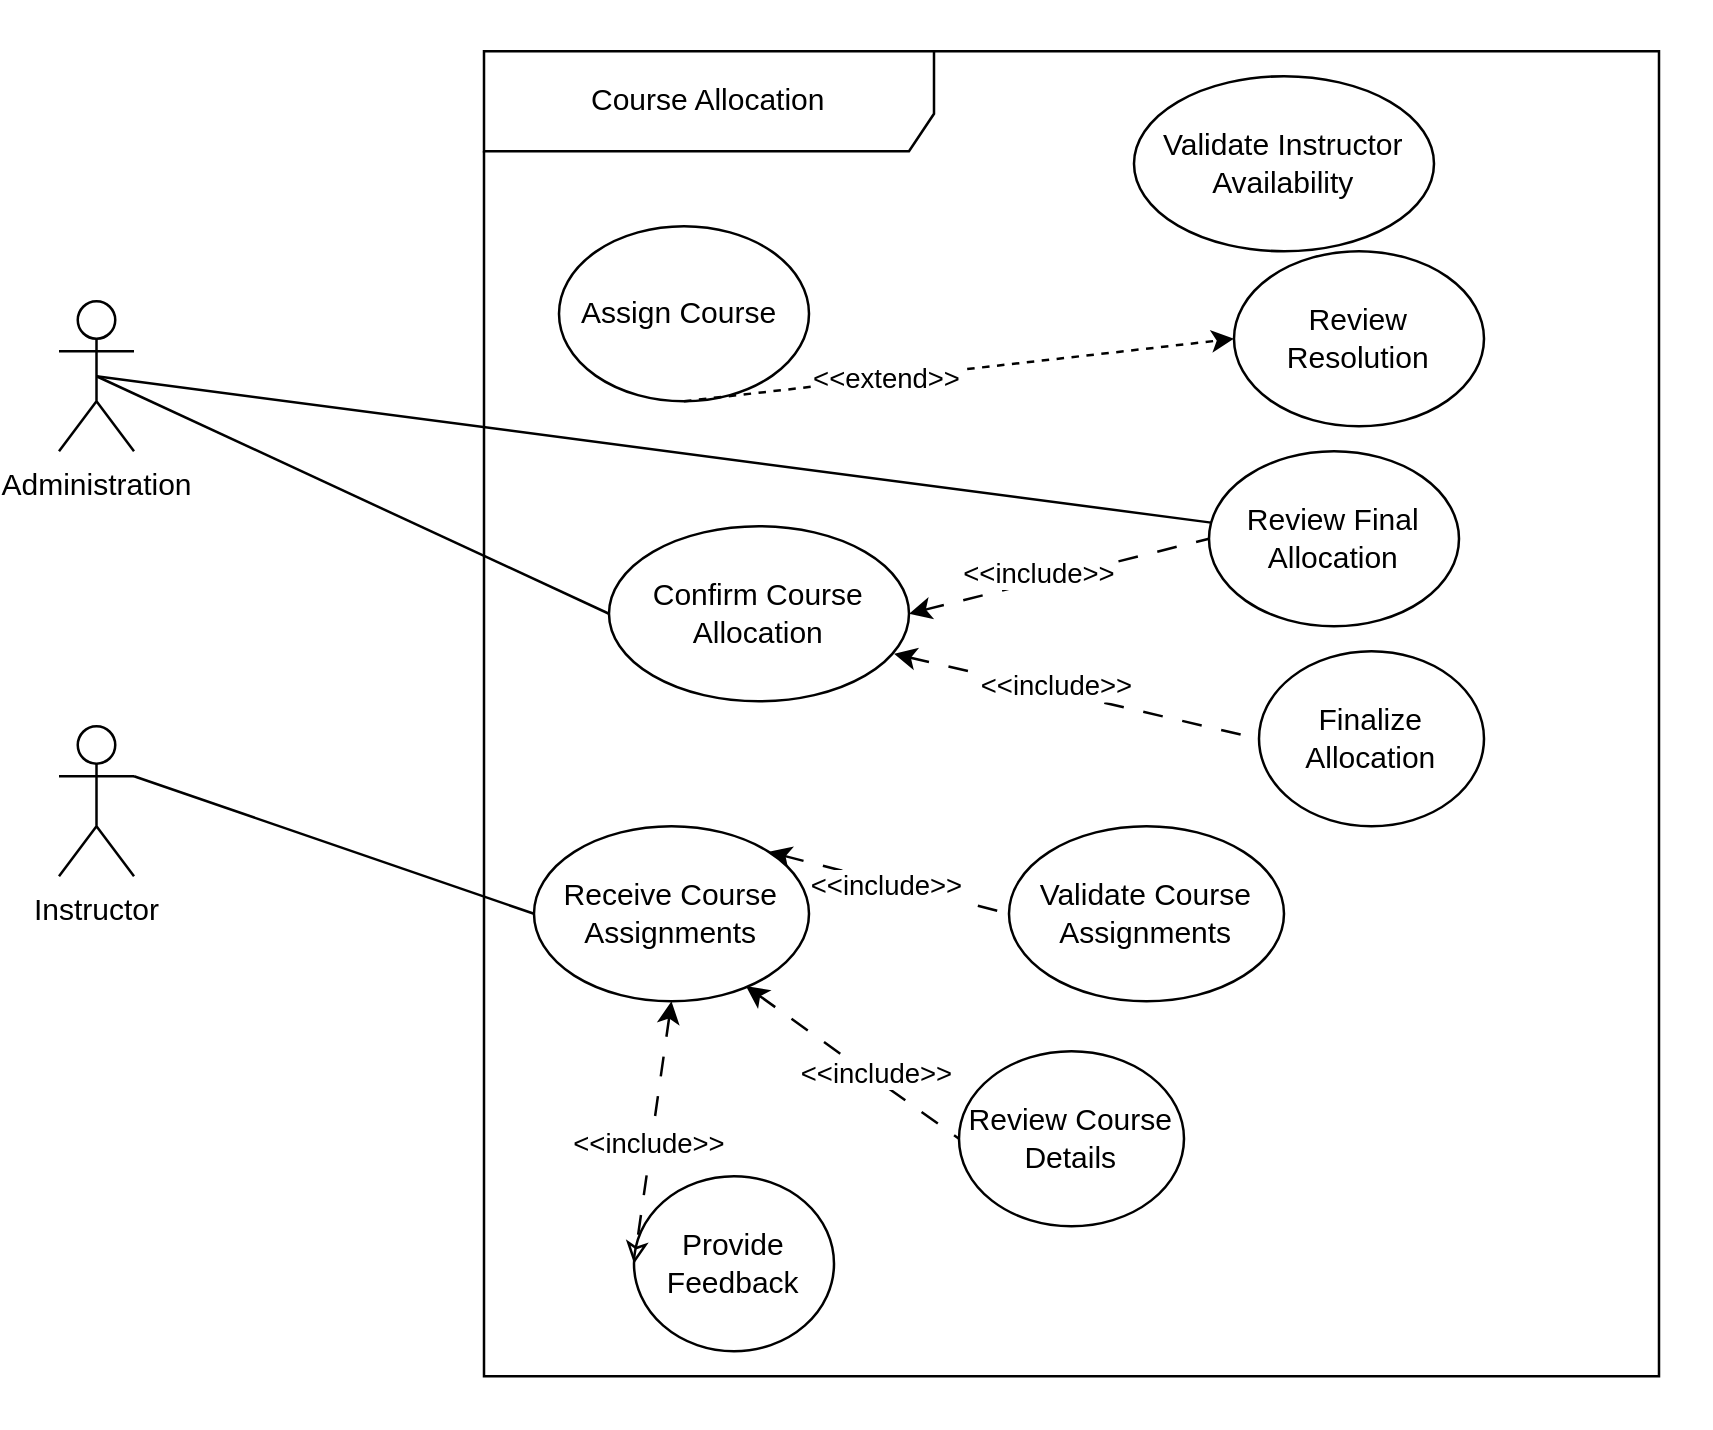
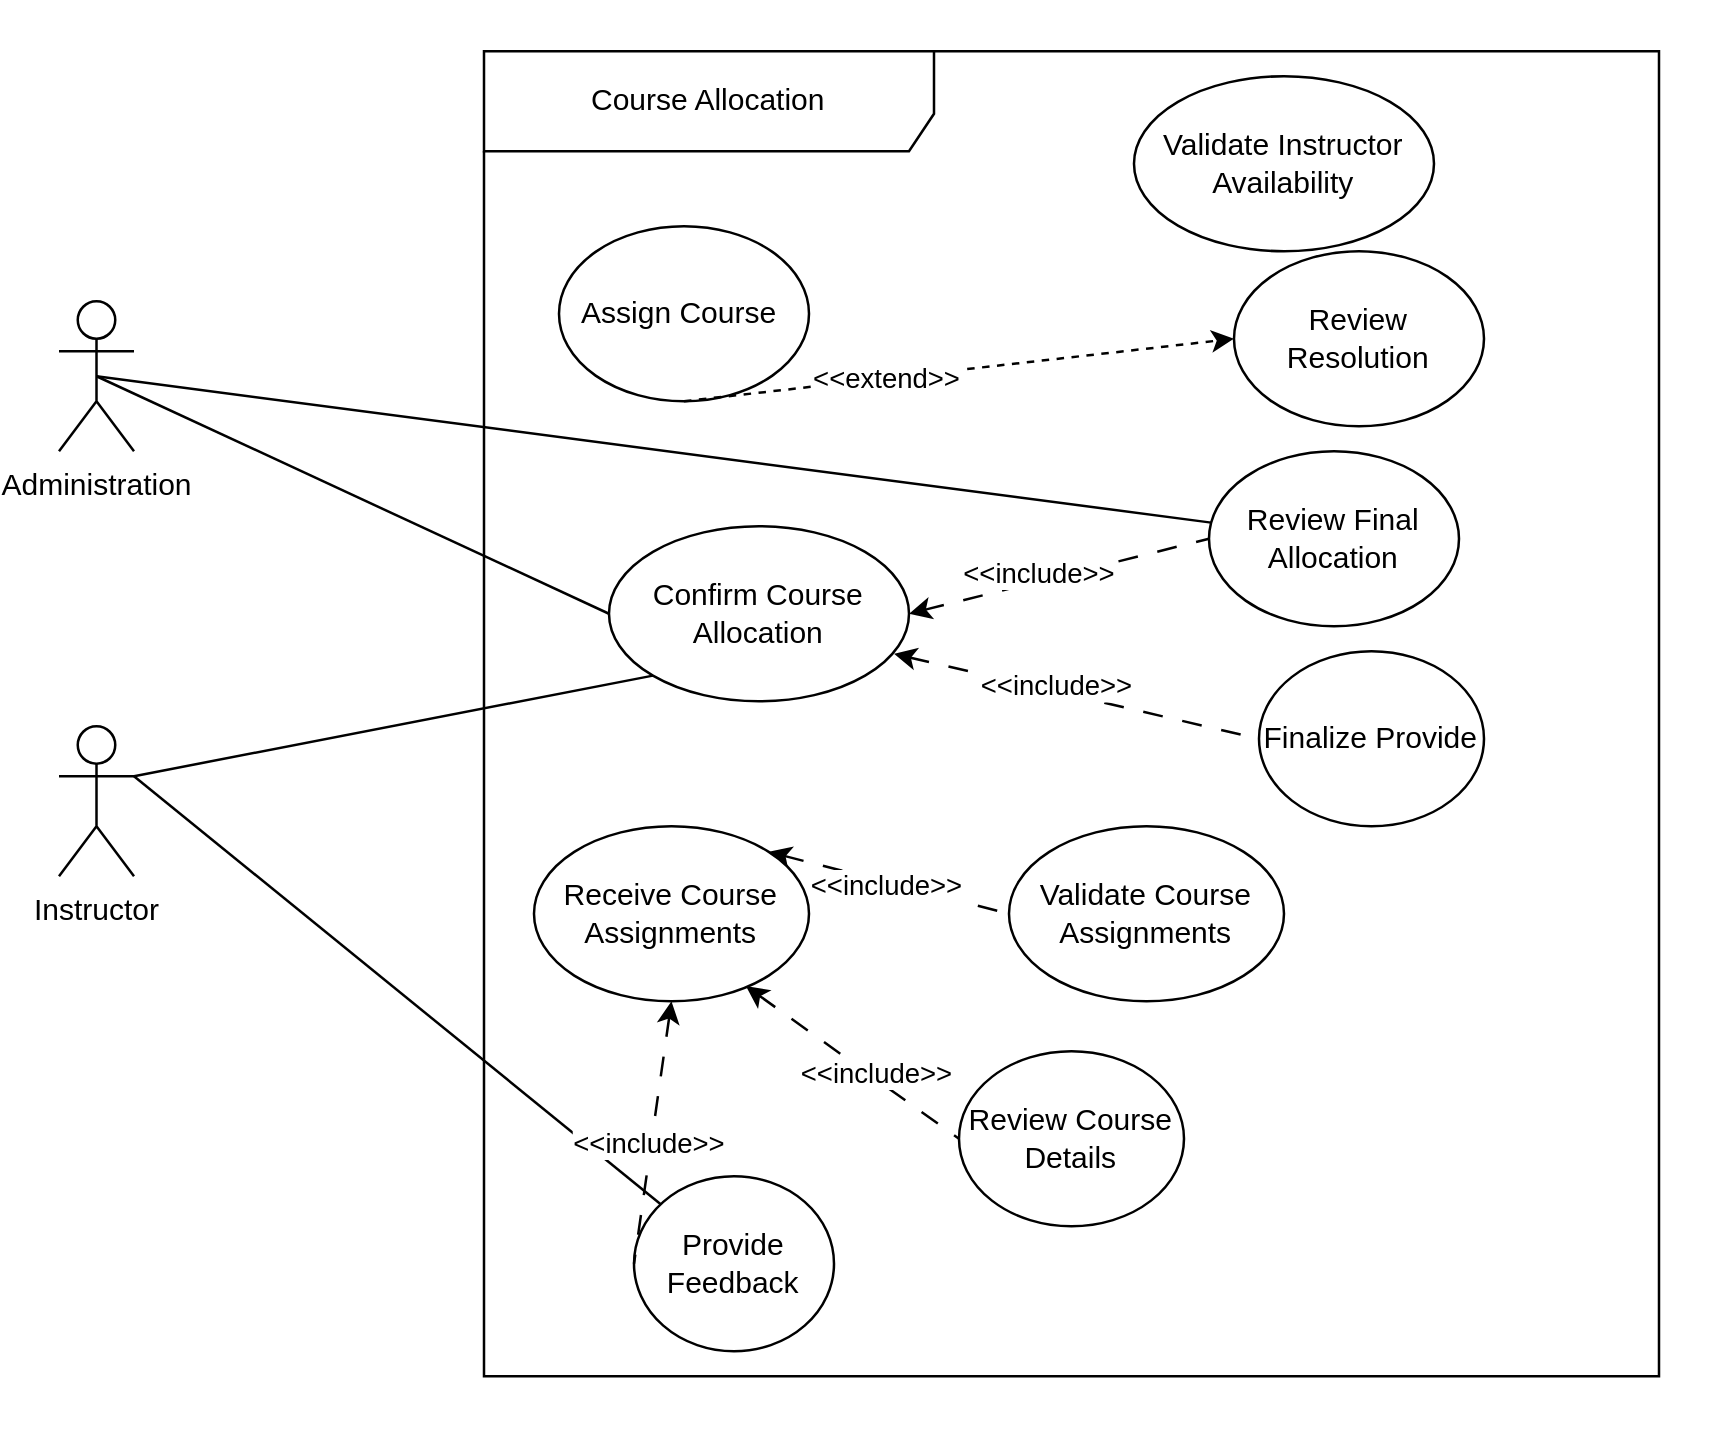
  <mxCell id="0" />
  <mxCell id="1" parent="0" />
  <mxCell id="2" value="Course Allocation" style="shape=umlFrame;whiteSpace=wrap;html=1;pointerEvents=0;width=180;height=40;" vertex="1" parent="1"><mxGeometry x="190" y="20" width="470" height="530" as="geometry" /></mxCell>
- <mxCell id="3" style="rounded=0;orthogonalLoop=1;jettySize=auto;html=1;exitX=1;exitY=0.333;exitDx=0;exitDy=0;exitPerimeter=0;entryX=0;entryY=0.5;entryDx=0;entryDy=0;endArrow=none;endFill=0;" edge="1" parent="1" source="5" target="16"><mxGeometry relative="1" as="geometry" /></mxCell>
+ <mxCell id="3" style="rounded=0;orthogonalLoop=1;jettySize=auto;html=1;exitX=1;exitY=0.333;exitDx=0;exitDy=0;exitPerimeter=0;endArrow=none;endFill=0;" edge="1" parent="1" source="5" target="11"><mxGeometry relative="1" as="geometry" /></mxCell>
+ <mxCell id="4" style="rounded=0;orthogonalLoop=1;jettySize=auto;html=1;exitX=1;exitY=0.333;exitDx=0;exitDy=0;exitPerimeter=0;entryX=0;entryY=1;entryDx=0;entryDy=0;endArrow=none;endFill=0;" edge="1" parent="1" source="5" target="22"><mxGeometry relative="1" as="geometry" /></mxCell>
  <mxCell id="5" value="Instructor" style="shape=umlActor;verticalLabelPosition=bottom;verticalAlign=top;html=1;" vertex="1" parent="1"><mxGeometry x="20" y="290" width="30" height="60" as="geometry" /></mxCell>
  <mxCell id="6" style="rounded=0;orthogonalLoop=1;jettySize=auto;html=1;exitX=0.5;exitY=0.5;exitDx=0;exitDy=0;exitPerimeter=0;endArrow=none;endFill=0;" edge="1" parent="1" source="8" target="27"><mxGeometry relative="1" as="geometry" /></mxCell>
  <mxCell id="7" style="rounded=0;orthogonalLoop=1;jettySize=auto;html=1;exitX=0.5;exitY=0.5;exitDx=0;exitDy=0;exitPerimeter=0;entryX=0;entryY=0.5;entryDx=0;entryDy=0;endArrow=none;endFill=0;" edge="1" parent="1" source="8" target="22"><mxGeometry relative="1" as="geometry" /></mxCell>
  <mxCell id="8" value="Administration" style="shape=umlActor;verticalLabelPosition=bottom;verticalAlign=top;html=1;" vertex="1" parent="1"><mxGeometry x="20" y="120" width="30" height="60" as="geometry" /></mxCell>
  <mxCell id="9" value="Assign Course&amp;nbsp;" style="ellipse;whiteSpace=wrap;html=1;" vertex="1" parent="1"><mxGeometry x="220" y="90" width="100" height="70" as="geometry" /></mxCell>
  <mxCell id="10" value="Validate Course Assignments" style="ellipse;whiteSpace=wrap;html=1;" vertex="1" parent="1"><mxGeometry x="400" y="330" width="110" height="70" as="geometry" /></mxCell>
  <mxCell id="11" value="Provide Feedback" style="ellipse;whiteSpace=wrap;html=1;" vertex="1" parent="1"><mxGeometry x="250" y="470" width="80" height="70" as="geometry" /></mxCell>
  <mxCell id="12" style="rounded=0;orthogonalLoop=1;jettySize=auto;html=1;exitX=1;exitY=0;exitDx=0;exitDy=0;entryX=0;entryY=0.5;entryDx=0;entryDy=0;endArrow=none;endFill=0;dashed=1;dashPattern=8 8;startArrow=classic;startFill=1;" edge="1" parent="1" source="16" target="10"><mxGeometry relative="1" as="geometry" /></mxCell>
  <mxCell id="13" value="&amp;lt;&amp;lt;include&amp;gt;&amp;gt;" style="edgeLabel;html=1;align=center;verticalAlign=middle;resizable=0;points=[];" vertex="1" connectable="0" parent="12"><mxGeometry x="-0.025" y="-1" relative="1" as="geometry"><mxPoint as="offset" /></mxGeometry></mxCell>
- <mxCell id="14" style="rounded=0;orthogonalLoop=1;jettySize=auto;html=1;exitX=0.5;exitY=1;exitDx=0;exitDy=0;entryX=0;entryY=0.5;entryDx=0;entryDy=0;endArrow=classic;endFill=0;dashed=1;dashPattern=8 8;startArrow=classic;startFill=1;" edge="1" parent="1" source="16" target="11"><mxGeometry relative="1" as="geometry" /></mxCell>
+ <mxCell id="14" style="rounded=0;orthogonalLoop=1;jettySize=auto;html=1;exitX=0.5;exitY=1;exitDx=0;exitDy=0;entryX=0;entryY=0.5;entryDx=0;entryDy=0;endArrow=none;endFill=0;dashed=1;dashPattern=8 8;startArrow=classic;startFill=1;" edge="1" parent="1" source="16" target="11"><mxGeometry relative="1" as="geometry" /></mxCell>
  <mxCell id="15" value="&amp;lt;&amp;lt;include&amp;gt;&amp;gt;" style="edgeLabel;html=1;align=center;verticalAlign=middle;resizable=0;points=[];" vertex="1" connectable="0" parent="14"><mxGeometry x="0.082" y="-1" relative="1" as="geometry"><mxPoint as="offset" /></mxGeometry></mxCell>
  <mxCell id="16" value="Receive Course Assignments" style="ellipse;whiteSpace=wrap;html=1;" vertex="1" parent="1"><mxGeometry x="210" y="330" width="110" height="70" as="geometry" /></mxCell>
  <mxCell id="17" value="Review Course Details" style="ellipse;whiteSpace=wrap;html=1;" vertex="1" parent="1"><mxGeometry x="380" y="420" width="90" height="70" as="geometry" /></mxCell>
  <mxCell id="18" style="rounded=0;orthogonalLoop=1;jettySize=auto;html=1;exitX=0.771;exitY=0.914;exitDx=0;exitDy=0;entryX=0;entryY=0.5;entryDx=0;entryDy=0;exitPerimeter=0;endArrow=none;endFill=0;dashed=1;dashPattern=8 8;startArrow=classic;startFill=1;" edge="1" target="17" parent="1" source="16"><mxGeometry relative="1" as="geometry"><mxPoint x="369" y="354.75" as="sourcePoint" /></mxGeometry></mxCell>
  <mxCell id="19" value="&amp;lt;&amp;lt;include&amp;gt;&amp;gt;" style="edgeLabel;html=1;align=center;verticalAlign=middle;resizable=0;points=[];" vertex="1" connectable="0" parent="18"><mxGeometry x="0.183" y="2" relative="1" as="geometry"><mxPoint as="offset" /></mxGeometry></mxCell>
  <mxCell id="20" style="rounded=0;orthogonalLoop=1;jettySize=auto;html=1;exitX=1;exitY=0.5;exitDx=0;exitDy=0;entryX=0;entryY=0.5;entryDx=0;entryDy=0;endArrow=none;endFill=0;startArrow=classic;startFill=1;dashed=1;dashPattern=8 8;" edge="1" parent="1" source="22" target="27"><mxGeometry relative="1" as="geometry" /></mxCell>
  <mxCell id="21" value="&amp;lt;&amp;lt;include&amp;gt;&amp;gt;" style="edgeLabel;html=1;align=center;verticalAlign=middle;resizable=0;points=[];" vertex="1" connectable="0" parent="20"><mxGeometry x="-0.122" y="3" relative="1" as="geometry"><mxPoint as="offset" /></mxGeometry></mxCell>
  <mxCell id="22" value="Confirm Course Allocation" style="ellipse;whiteSpace=wrap;html=1;" vertex="1" parent="1"><mxGeometry x="240" y="210" width="120" height="70" as="geometry" /></mxCell>
  <mxCell id="23" value="Validate Instructor Availability" style="ellipse;whiteSpace=wrap;html=1;" vertex="1" parent="1"><mxGeometry x="450" y="30" width="120" height="70" as="geometry" /></mxCell>
  <mxCell id="24" style="rounded=0;orthogonalLoop=1;jettySize=auto;html=1;exitX=0.5;exitY=1;exitDx=0;exitDy=0;entryX=0;entryY=0.5;entryDx=0;entryDy=0;dashed=1;" edge="1" parent="1" target="26" source="9"><mxGeometry relative="1" as="geometry"><mxPoint x="230" y="200" as="sourcePoint" /></mxGeometry></mxCell>
  <mxCell id="25" value="&amp;lt;&amp;lt;extend&amp;gt;&amp;gt;" style="edgeLabel;html=1;align=center;verticalAlign=middle;resizable=0;points=[];" vertex="1" connectable="0" parent="24"><mxGeometry x="-0.266" relative="1" as="geometry"><mxPoint as="offset" /></mxGeometry></mxCell>
  <mxCell id="26" value="Review Resolution" style="ellipse;whiteSpace=wrap;html=1;" vertex="1" parent="1"><mxGeometry x="490" y="100" width="100" height="70" as="geometry" /></mxCell>
  <mxCell id="27" value="Review Final Allocation" style="ellipse;whiteSpace=wrap;html=1;" vertex="1" parent="1"><mxGeometry x="480" y="180" width="100" height="70" as="geometry" /></mxCell>
  <mxCell id="28" style="rounded=0;orthogonalLoop=1;jettySize=auto;html=1;exitX=0.95;exitY=0.729;exitDx=0;exitDy=0;entryX=0;entryY=0.5;entryDx=0;entryDy=0;endArrow=none;endFill=0;startArrow=classic;startFill=1;dashed=1;dashPattern=8 8;exitPerimeter=0;" edge="1" target="30" parent="1" source="22"><mxGeometry relative="1" as="geometry"><mxPoint x="380" y="325" as="sourcePoint" /></mxGeometry></mxCell>
  <mxCell id="29" value="&amp;lt;&amp;lt;include&amp;gt;&amp;gt;" style="edgeLabel;html=1;align=center;verticalAlign=middle;resizable=0;points=[];" vertex="1" connectable="0" parent="28"><mxGeometry x="-0.122" y="3" relative="1" as="geometry"><mxPoint as="offset" /></mxGeometry></mxCell>
- <mxCell id="30" value="Finalize Allocation" style="ellipse;whiteSpace=wrap;html=1;" vertex="1" parent="1"><mxGeometry x="500" y="260" width="90" height="70" as="geometry" /></mxCell>
+ <mxCell id="30" value="Finalize Provide" style="ellipse;whiteSpace=wrap;html=1;" vertex="1" parent="1"><mxGeometry x="500" y="260" width="90" height="70" as="geometry" /></mxCell>
